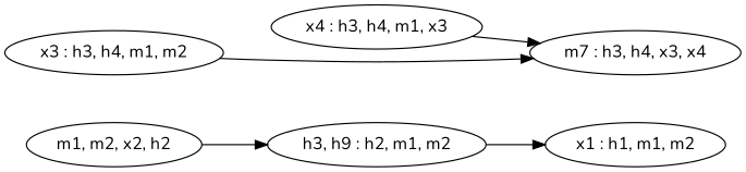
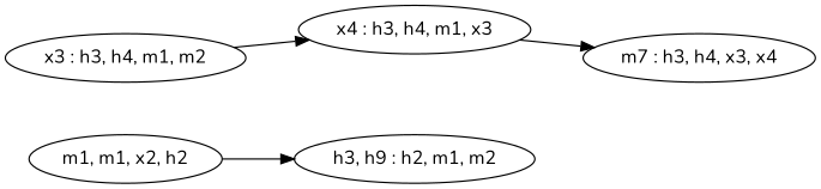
  digraph {
    fontname=Nunito
    rankdir=LR
    node [fontname=Nunito]
    edge [fontname=Nunito]
-   n1 [label="m1, m2, x2, h2"]
+   n1 [label="m1, m1, x2, h2"]
    n2 [label="h3, h9 : h2, m1, m2"]
-   n3 [label="x1 : h1, m1, m2"]
    n4 [label="x3 : h3, h4, m1, m2"]
    n5 [label="x4 : h3, h4, m1, x3"]
    n6 [label="m7 : h3, h4, x3, x4"]
    n1 -> n2
-   n2 -> n3
-   n4 -> n6
+   n4 -> n5
    n5 -> n6
  }
